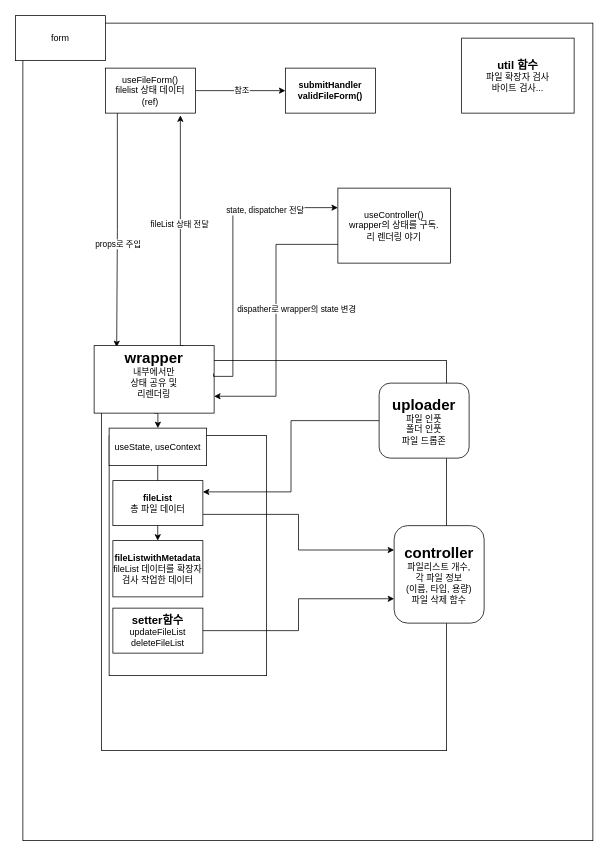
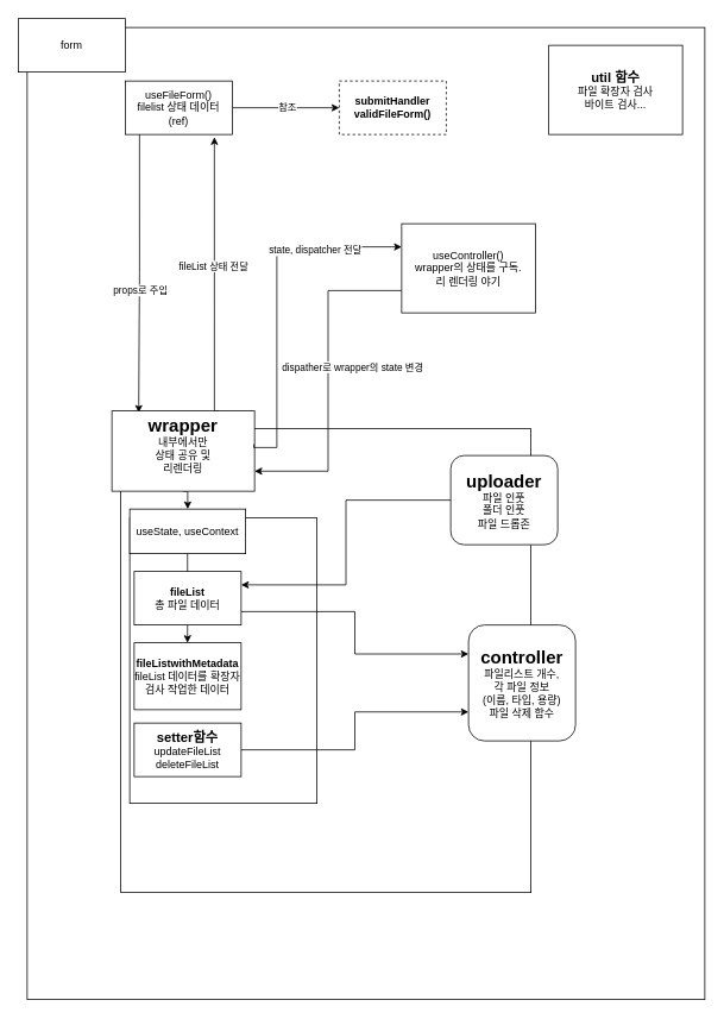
  <mxCell id="0" />
  <mxCell id="1" parent="0" />
  <mxCell id="2" value="" style="rounded=0;whiteSpace=wrap;html=1;movable=0;resizable=0;rotatable=0;deletable=0;editable=0;locked=1;connectable=0;" parent="1" vertex="1"><mxGeometry x="30" y="30" width="760" height="1090" as="geometry" /></mxCell>
  <mxCell id="3" style="edgeStyle=orthogonalEdgeStyle;rounded=0;orthogonalLoop=1;jettySize=auto;html=1;entryX=0.833;entryY=1.05;entryDx=0;entryDy=0;exitX=0.75;exitY=0;exitDx=0;exitDy=0;entryPerimeter=0;" parent="1" source="21" target="10" edge="1"><mxGeometry relative="1" as="geometry"><Array as="points"><mxPoint x="240" y="460" /></Array></mxGeometry></mxCell>
  <mxCell id="4" value="fileList 상태 전달" style="edgeLabel;html=1;align=center;verticalAlign=middle;resizable=0;points=[];" parent="3" vertex="1" connectable="0"><mxGeometry x="0.076" y="1" relative="1" as="geometry"><mxPoint as="offset" /></mxGeometry></mxCell>
  <mxCell id="5" value="form" style="rounded=0;whiteSpace=wrap;html=1;" parent="1" vertex="1"><mxGeometry x="20" y="20" width="120" height="60" as="geometry" /></mxCell>
  <mxCell id="6" style="edgeStyle=orthogonalEdgeStyle;rounded=0;orthogonalLoop=1;jettySize=auto;html=1;exitX=0.133;exitY=0.983;exitDx=0;exitDy=0;exitPerimeter=0;entryX=0.188;entryY=0.022;entryDx=0;entryDy=0;entryPerimeter=0;" parent="1" source="10" edge="1" target="21"><mxGeometry relative="1" as="geometry"><mxPoint x="156" y="230" as="targetPoint" /></mxGeometry></mxCell>
  <mxCell id="7" value="props로 주입" style="edgeLabel;html=1;align=center;verticalAlign=middle;resizable=0;points=[];" parent="6" vertex="1" connectable="0"><mxGeometry x="0.13" y="1" relative="1" as="geometry"><mxPoint y="-1" as="offset" /></mxGeometry></mxCell>
  <mxCell id="8" style="edgeStyle=orthogonalEdgeStyle;rounded=0;orthogonalLoop=1;jettySize=auto;html=1;entryX=0;entryY=0.5;entryDx=0;entryDy=0;" parent="1" source="10" target="11" edge="1"><mxGeometry relative="1" as="geometry"><Array as="points"><mxPoint x="320" y="120" /><mxPoint x="320" y="120" /></Array></mxGeometry></mxCell>
  <mxCell id="9" value="참조" style="edgeLabel;html=1;align=center;verticalAlign=middle;resizable=0;points=[];" parent="8" vertex="1" connectable="0"><mxGeometry x="0.017" y="2" relative="1" as="geometry"><mxPoint as="offset" /></mxGeometry></mxCell>
  <mxCell id="10" value="useFileForm()&lt;br&gt;filelist 상태 데이터&lt;br&gt;(ref)" style="rounded=0;whiteSpace=wrap;html=1;" parent="1" vertex="1"><mxGeometry x="140" y="90" width="120" height="60" as="geometry" /></mxCell>
- <mxCell id="11" value="&lt;b&gt;submitHandler&lt;br&gt;validFileForm()&lt;/b&gt;" style="rounded=0;whiteSpace=wrap;html=1;" parent="1" vertex="1"><mxGeometry x="380" y="90" width="120" height="60" as="geometry" /></mxCell>
+ <mxCell id="11" value="&lt;b&gt;submitHandler&lt;br&gt;validFileForm()&lt;/b&gt;" style="rounded=0;whiteSpace=wrap;html=1;dashed=1;" parent="1" vertex="1"><mxGeometry x="380" y="90" width="120" height="60" as="geometry" /></mxCell>
  <mxCell id="12" value="&lt;b style=&quot;font-size: 15px;&quot;&gt;util 함수&lt;br&gt;&lt;/b&gt;파일 확장자 검사&lt;div&gt;바이트 검사...&lt;/div&gt;" style="rounded=0;whiteSpace=wrap;html=1;" parent="1" vertex="1"><mxGeometry x="615" y="50" width="150" height="100" as="geometry" /></mxCell>
  <mxCell id="13" style="edgeStyle=orthogonalEdgeStyle;rounded=0;orthogonalLoop=1;jettySize=auto;html=1;exitX=0;exitY=0.75;exitDx=0;exitDy=0;entryX=1;entryY=0.75;entryDx=0;entryDy=0;" edge="1" parent="1" source="15" target="21"><mxGeometry relative="1" as="geometry" /></mxCell>
  <mxCell id="14" value="dispather로 wrapper의 state 변경" style="edgeLabel;html=1;align=center;verticalAlign=middle;resizable=0;points=[];" vertex="1" connectable="0" parent="13"><mxGeometry x="-0.695" y="-2" relative="1" as="geometry"><mxPoint y="87" as="offset" /></mxGeometry></mxCell>
  <mxCell id="15" value="useController()&lt;div&gt;wrapper의 상태를 구독.&lt;/div&gt;&lt;div&gt;리 렌더링 야기&lt;/div&gt;" style="rounded=0;whiteSpace=wrap;html=1;" parent="1" vertex="1"><mxGeometry x="450" y="250" width="150" height="100" as="geometry" /></mxCell>
  <mxCell id="16" value="" style="group" vertex="1" connectable="0" parent="1"><mxGeometry x="125" y="460" width="520" height="540" as="geometry" /></mxCell>
  <mxCell id="17" value="" style="rounded=0;whiteSpace=wrap;html=1;fillColor=none;" parent="16" vertex="1"><mxGeometry x="10" y="20" width="460" height="520" as="geometry" /></mxCell>
  <mxCell id="18" value="&lt;font style=&quot;&quot;&gt;&lt;font style=&quot;font-weight: bold; font-size: 20px;&quot;&gt;uploader&lt;/font&gt;&lt;br&gt;파일 인풋&lt;br&gt;폴더 인풋&lt;br&gt;파일 드롭존&lt;/font&gt;" style="rounded=1;whiteSpace=wrap;html=1;fontSize=12;glass=0;strokeWidth=1;shadow=0;" parent="16" vertex="1"><mxGeometry x="380" y="50" width="120" height="100" as="geometry" /></mxCell>
  <mxCell id="19" value="&lt;b&gt;&lt;font style=&quot;font-size: 20px;&quot;&gt;controller&lt;/font&gt;&lt;/b&gt;&lt;div&gt;파일리스트 개수,&lt;br&gt;각 파일 정보&lt;br&gt;(이름, 타입, 용량)&lt;br&gt;파일 삭제 함수&lt;/div&gt;" style="rounded=1;whiteSpace=wrap;html=1;fontSize=12;glass=0;strokeWidth=1;shadow=0;" parent="16" vertex="1"><mxGeometry x="400" y="240" width="120" height="130" as="geometry" /></mxCell>
  <mxCell id="20" style="edgeStyle=orthogonalEdgeStyle;rounded=0;orthogonalLoop=1;jettySize=auto;html=1;exitX=0.5;exitY=1;exitDx=0;exitDy=0;entryX=0.5;entryY=0;entryDx=0;entryDy=0;" edge="1" parent="16" source="21" target="23"><mxGeometry relative="1" as="geometry" /></mxCell>
  <mxCell id="21" value="&lt;b&gt;&lt;font style=&quot;font-size: 20px;&quot;&gt;wrapper&lt;/font&gt;&lt;/b&gt;&lt;div&gt;내부에서만 &lt;br&gt;상태 공유 및&lt;br&gt;리렌더링&lt;br&gt;&lt;br&gt;&lt;/div&gt;" style="rounded=0;whiteSpace=wrap;html=1;" parent="16" vertex="1"><mxGeometry width="160" height="90" as="geometry" /></mxCell>
  <mxCell id="22" value="" style="rounded=0;whiteSpace=wrap;html=1;movable=1;resizable=1;rotatable=1;deletable=1;editable=1;locked=0;connectable=1;" parent="16" vertex="1"><mxGeometry x="20" y="120" width="210" height="320" as="geometry" /></mxCell>
  <mxCell id="23" value="useState, useContext" style="rounded=0;whiteSpace=wrap;html=1;" parent="16" vertex="1"><mxGeometry x="20" y="110" width="130" height="50" as="geometry" /></mxCell>
  <mxCell id="24" value="" style="edgeStyle=orthogonalEdgeStyle;rounded=0;orthogonalLoop=1;jettySize=auto;html=1;" parent="16" edge="1"><mxGeometry relative="1" as="geometry"><mxPoint x="84.83" y="160" as="sourcePoint" /><mxPoint x="84.83" y="260" as="targetPoint" /></mxGeometry></mxCell>
  <mxCell id="25" style="edgeStyle=orthogonalEdgeStyle;rounded=0;orthogonalLoop=1;jettySize=auto;html=1;exitX=1;exitY=0.75;exitDx=0;exitDy=0;entryX=0;entryY=0.25;entryDx=0;entryDy=0;" parent="16" source="26" target="19" edge="1"><mxGeometry relative="1" as="geometry" /></mxCell>
  <mxCell id="26" value="&lt;b&gt;fileList&lt;/b&gt;&lt;div&gt;총 파일 데이터&lt;/div&gt;" style="rounded=0;whiteSpace=wrap;html=1;" parent="16" vertex="1"><mxGeometry x="25" y="180" width="120" height="60" as="geometry" /></mxCell>
  <mxCell id="27" value="&lt;b&gt;fileListwithMetadata&lt;/b&gt;&lt;br&gt;fileList 데이터를 확장자 검사 작업한 데이터" style="rounded=0;whiteSpace=wrap;html=1;" parent="16" vertex="1"><mxGeometry x="25" y="260" width="120" height="75" as="geometry" /></mxCell>
  <mxCell id="28" style="edgeStyle=orthogonalEdgeStyle;rounded=0;orthogonalLoop=1;jettySize=auto;html=1;exitX=1;exitY=0.5;exitDx=0;exitDy=0;entryX=0;entryY=0.75;entryDx=0;entryDy=0;" parent="16" source="29" target="19" edge="1"><mxGeometry relative="1" as="geometry" /></mxCell>
  <mxCell id="29" value="&lt;b&gt;&lt;font style=&quot;font-size: 15px;&quot;&gt;setter함수&lt;/font&gt;&lt;/b&gt;&lt;div&gt;updateFileList&lt;br&gt;deleteFileList&lt;/div&gt;" style="rounded=0;whiteSpace=wrap;html=1;" parent="16" vertex="1"><mxGeometry x="25" y="350" width="120" height="60" as="geometry" /></mxCell>
  <mxCell id="30" style="edgeStyle=orthogonalEdgeStyle;rounded=0;orthogonalLoop=1;jettySize=auto;html=1;exitX=0;exitY=0.5;exitDx=0;exitDy=0;entryX=1;entryY=0.25;entryDx=0;entryDy=0;" parent="16" source="18" target="26" edge="1"><mxGeometry relative="1" as="geometry" /></mxCell>
  <mxCell id="31" style="edgeStyle=orthogonalEdgeStyle;rounded=0;orthogonalLoop=1;jettySize=auto;html=1;exitX=0.995;exitY=0.403;exitDx=0;exitDy=0;entryX=0;entryY=0.25;entryDx=0;entryDy=0;exitPerimeter=0;" edge="1" parent="1"><mxGeometry relative="1" as="geometry"><mxPoint x="284.2" y="497.27" as="sourcePoint" /><mxPoint x="450" y="276" as="targetPoint" /><Array as="points"><mxPoint x="284" y="501" /><mxPoint x="310" y="501" /><mxPoint x="310" y="276" /></Array></mxGeometry></mxCell>
  <mxCell id="32" value="state, dispatcher 전달" style="edgeLabel;html=1;align=center;verticalAlign=middle;resizable=0;points=[];" vertex="1" connectable="0" parent="31"><mxGeometry x="0.683" y="-3" relative="1" as="geometry"><mxPoint x="-35" as="offset" /></mxGeometry></mxCell>
